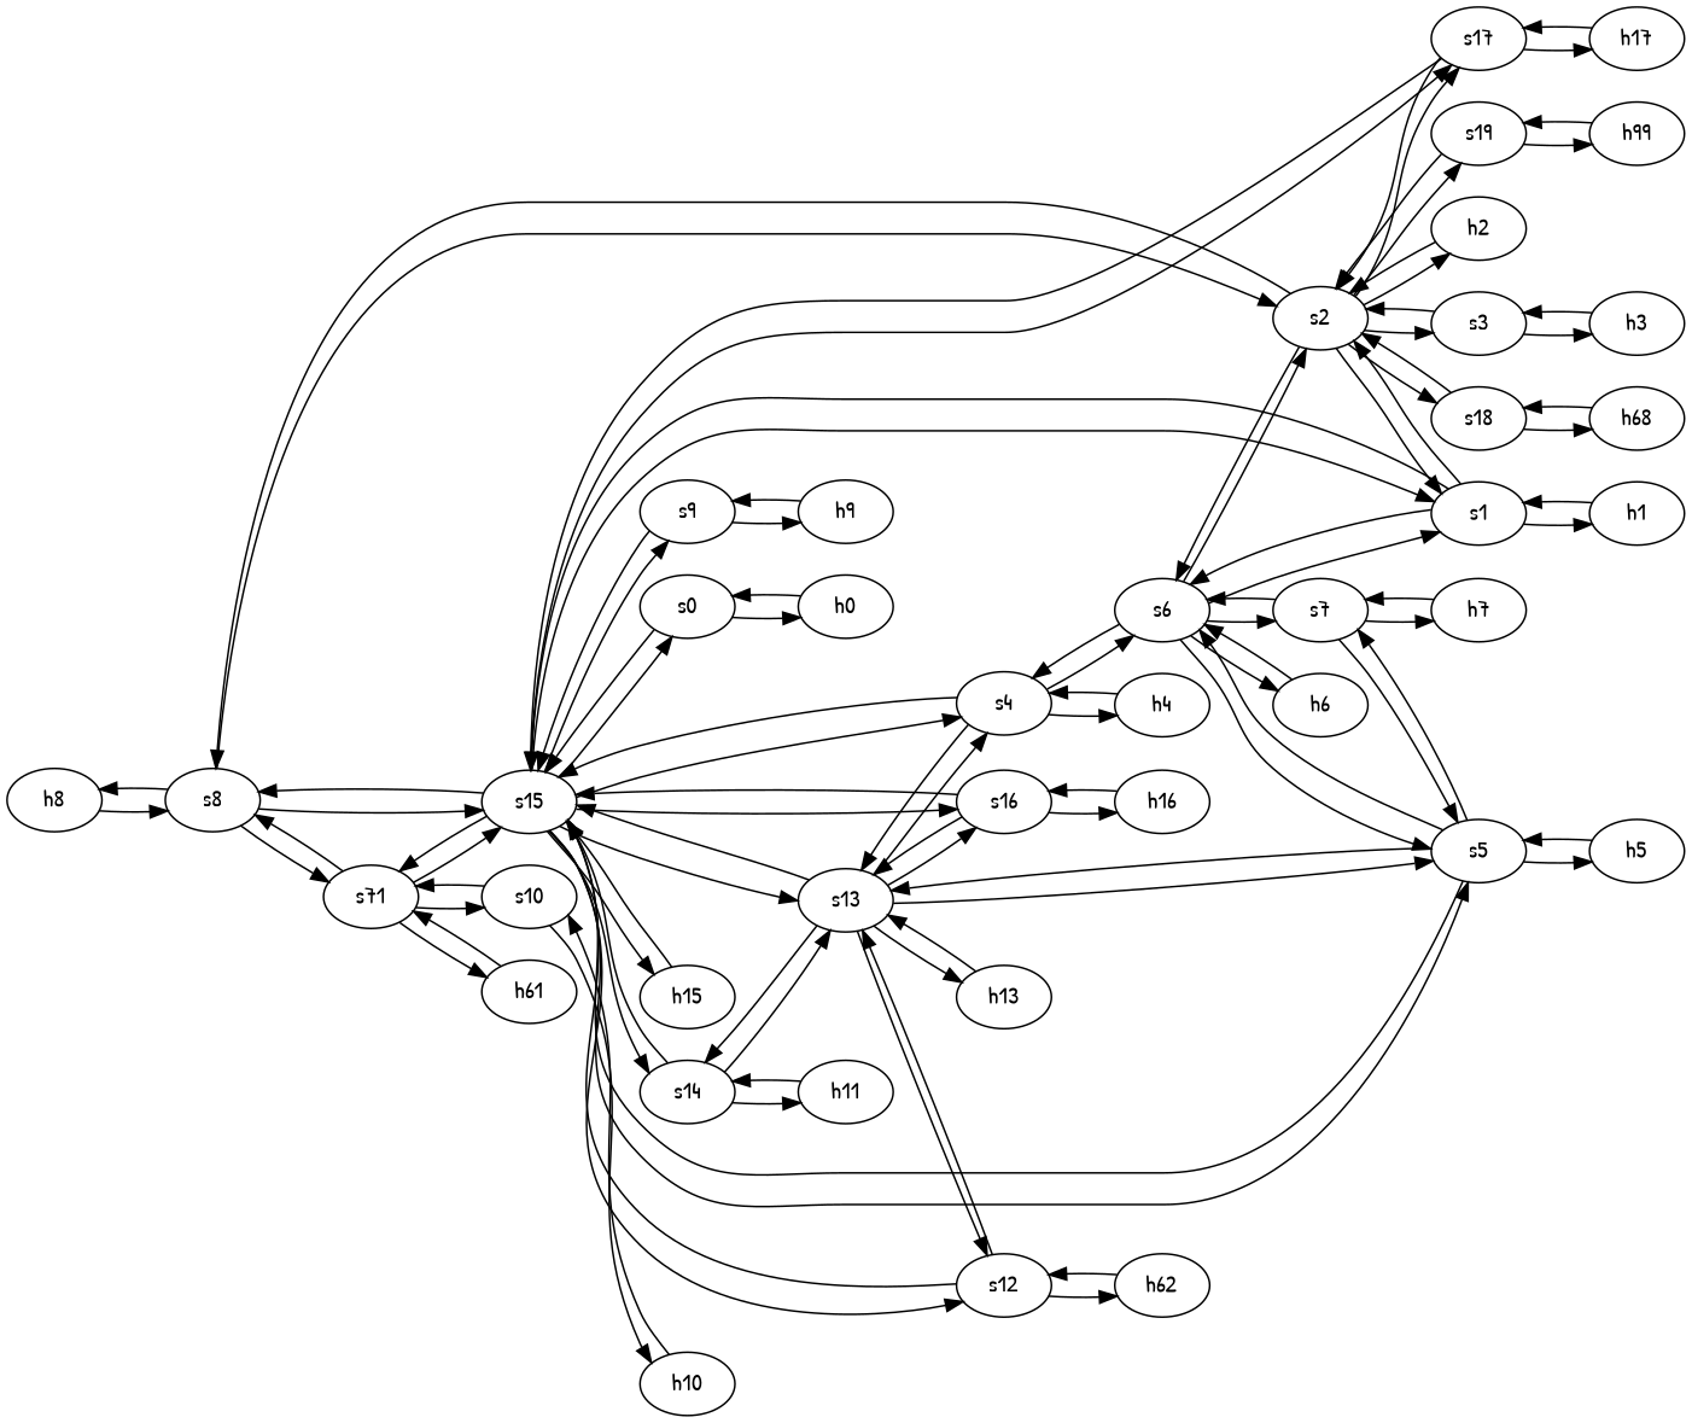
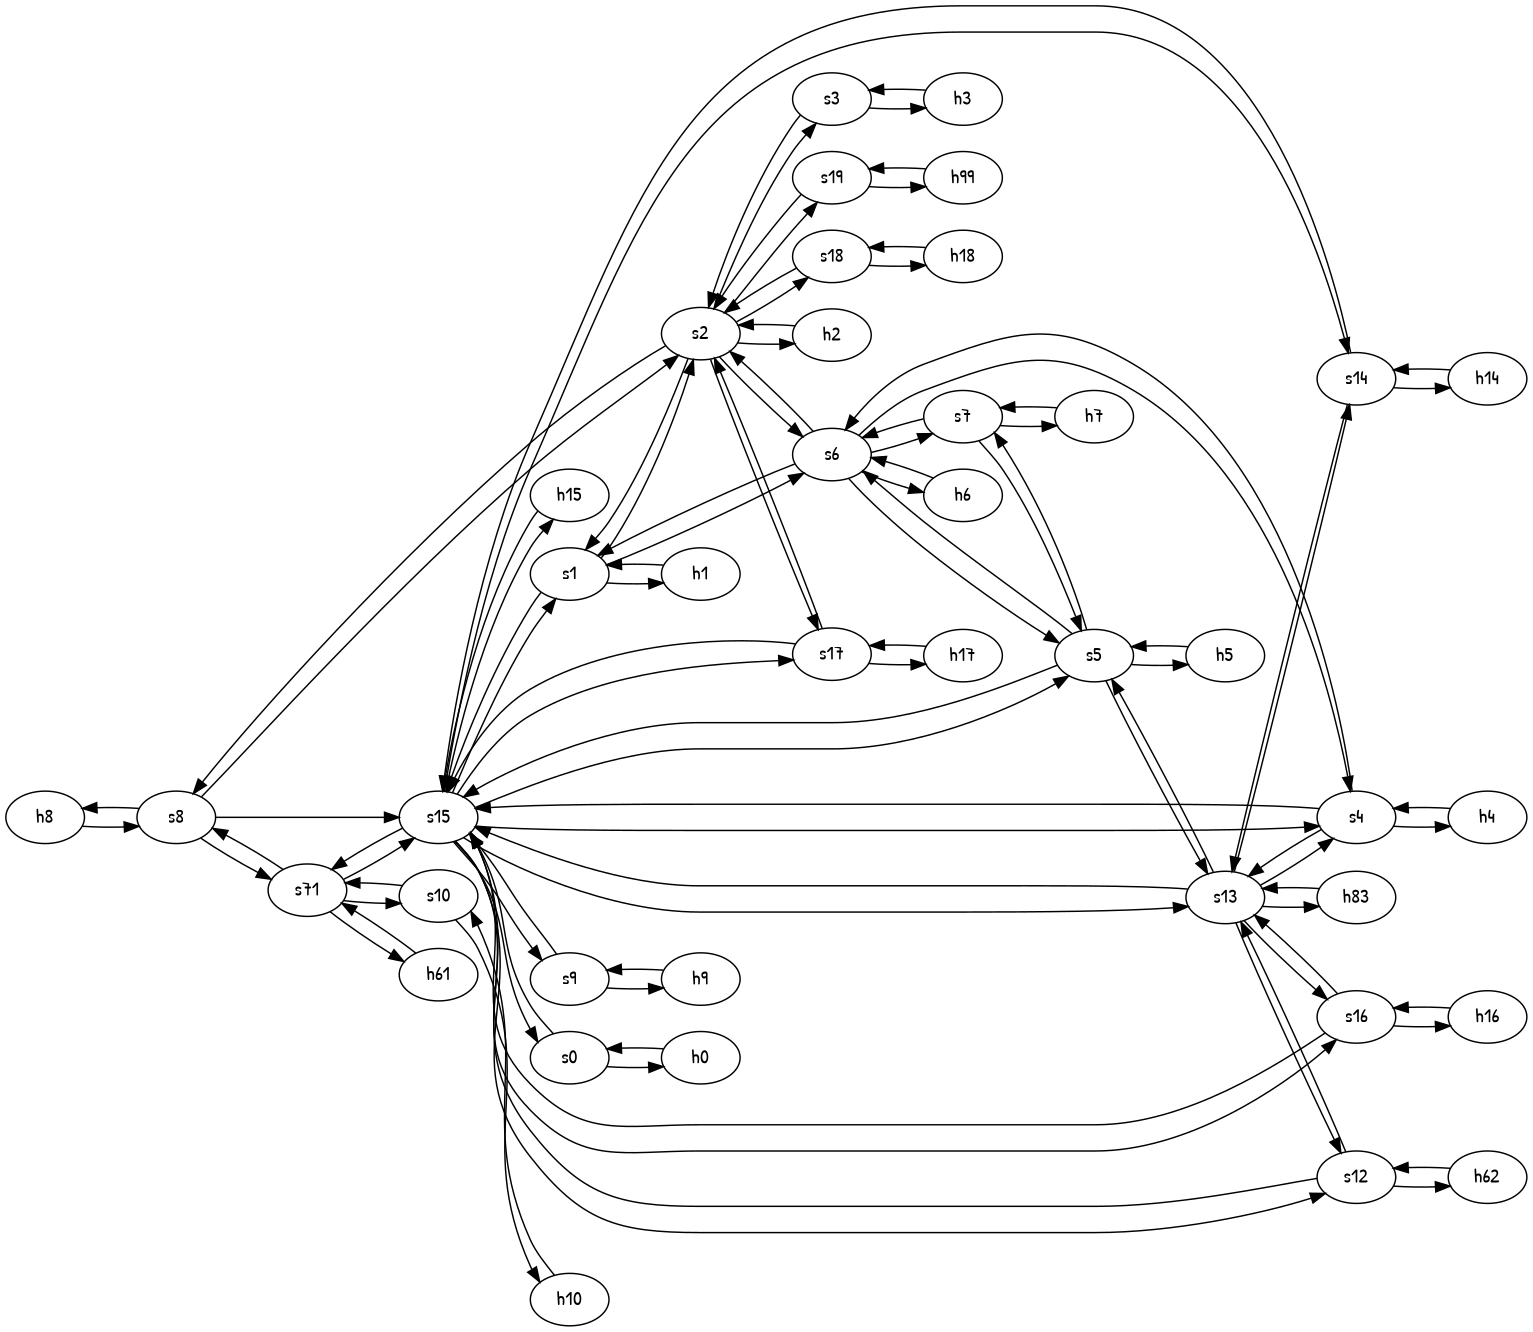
  strict digraph {
    fontname="Patrick Hand"
    rankdir=LR
    node [fontname="Patrick Hand" type=host]
    edge [capacity="1Gbps" cost=1 dst_port=1 fontname="Patrick Hand" src_port=1]
    h8 [ip="111.0.8.8" mac="00:00:00:00:8:8"]
    s8 [type=switch]
    s2 [type=switch]
    s15 [type=switch]
    n5 [label=s71 type=switch]
    h2 [ip="111.0.2.2" mac="00:00:00:00:2:2"]
    s3 [type=switch]
    s1 [type=switch]
    s6 [type=switch]
    s18 [type=switch]
    s19 [type=switch]
    s17 [type=switch]
    s9 [type=switch]
    s0 [type=switch]
    s4 [type=switch]
    s5 [type=switch]
    s13 [type=switch]
    s16 [type=switch]
    s12 [type=switch]
    s14 [type=switch]
    h15 [ip="111.0.15.15" mac="00:00:00:00:15:15"]
    s10 [type=switch]
    n23 [ip="111.0.11.11" label=h61 mac="00:00:00:00:11:11"]
    h9 [ip="111.0.9.9" mac="00:00:00:00:9:9"]
    h3 [ip="111.0.3.3" mac="00:00:00:00:3:3"]
    h1 [ip="111.0.1.1" mac="00:00:00:00:1:1"]
    h6 [ip="111.0.6.6" mac="00:00:00:00:6:6"]
    s7 [type=switch]
-   h18 [ip="111.0.18.18" mac="00:00:00:00:18:18" label=h68]
+   h18 [ip="111.0.18.18" mac="00:00:00:00:18:18"]
    n30 [ip="111.0.19.19" label=h99 mac="00:00:00:00:19:19"]
    h17 [ip="111.0.17.17" mac="00:00:00:00:17:17"]
    h0 [ip="111.0.0.0" mac="00:00:00:00:0:0"]
    h7 [ip="111.0.7.7" mac="00:00:00:00:7:7"]
    h4 [ip="111.0.4.4" mac="00:00:00:00:4:4"]
    h5 [ip="111.0.5.5" mac="00:00:00:00:5:5"]
-   h13 [ip="111.0.13.13" mac="00:00:00:00:13:13"]
+   h13 [ip="111.0.13.13" mac="00:00:00:00:13:13" label=h83]
    h16 [ip="111.0.16.16" mac="00:00:00:00:16:16"]
    n38 [ip="111.0.12.12" label=h62 mac="00:00:00:00:12:12"]
-   h14 [ip="111.0.14.14" mac="00:00:00:00:14:14" label=h11]
+   h14 [ip="111.0.14.14" mac="00:00:00:00:14:14"]
    h10 [ip="111.0.10.10" mac="00:00:00:00:10:10"]
    h8 -> s8
    s8 -> h8
    s8 -> s2 [dst_port=5 src_port=2]
    s8 -> s15 [dst_port=6 src_port=4]
    s8 -> n5 [dst_port=2 src_port=3]
    s2 -> s8 [dst_port=2 src_port=5]
    s2 -> h2
    s2 -> s3 [dst_port=2 src_port=3]
    s2 -> s1 [dst_port=2 src_port=2]
    s2 -> s6 [dst_port=3 src_port=4]
    s2 -> s18 [dst_port=2 src_port=7]
    s2 -> s19 [dst_port=2 src_port=8]
    s2 -> s17 [dst_port=2 src_port=6]
-   s15 -> s8 [dst_port=4 src_port=6]
    s15 -> n5 [dst_port=4 src_port=8]
    s15 -> s1 [dst_port=4 src_port=3]
    s15 -> s17 [dst_port=3 src_port=13]
    s15 -> s9 [dst_port=2 src_port=7]
    s15 -> s0 [dst_port=2 src_port=2]
    s15 -> s4 [dst_port=4 src_port=4]
    s15 -> s5 [dst_port=2 src_port=5]
    s15 -> s13 [dst_port=6 src_port=10]
    s15 -> s16 [dst_port=3 src_port=12]
    s15 -> s12 [dst_port=3 src_port=9]
    s15 -> s14 [dst_port=3 src_port=11]
    s15 -> h15
    n5 -> s8 [dst_port=3 src_port=2]
    n5 -> s15 [dst_port=8 src_port=4]
    n5 -> s10 [dst_port=2 src_port=3]
    n5 -> n23
    h2 -> s2
    s3 -> s2 [dst_port=3 src_port=2]
    s3 -> h3
    s1 -> s2 [dst_port=2 src_port=2]
    s1 -> s15 [dst_port=3 src_port=4]
    s1 -> s6 [dst_port=2 src_port=3]
    s1 -> h1
    s6 -> s2 [dst_port=4 src_port=3]
    s6 -> s1 [dst_port=3 src_port=2]
    s6 -> s4 [dst_port=3 src_port=4]
    s6 -> s5 [dst_port=4 src_port=5]
    s6 -> h6
    s6 -> s7 [dst_port=3 src_port=6]
    s18 -> s2 [dst_port=7 src_port=2]
    s18 -> h18
    s19 -> s2 [dst_port=8 src_port=2]
    s19 -> n30
    s17 -> s2 [dst_port=6 src_port=2]
    s17 -> s15 [dst_port=13 src_port=3]
    s17 -> h17
    s9 -> s15 [dst_port=7 src_port=2]
    s9 -> h9
    s0 -> s15 [dst_port=2 src_port=2]
    s0 -> h0
    s4 -> s15 [dst_port=4 src_port=4]
    s4 -> s6 [dst_port=4 src_port=3]
    s4 -> s13 [dst_port=2 src_port=2]
    s4 -> h4
    s5 -> s15 [dst_port=5 src_port=2]
    s5 -> s6 [dst_port=5 src_port=4]
    s5 -> s13 [dst_port=3 src_port=3]
    s5 -> s7 [dst_port=2 src_port=5]
    s5 -> h5
    s13 -> s15 [dst_port=10 src_port=6]
    s13 -> s4 [dst_port=2 src_port=2]
    s13 -> s5 [dst_port=3 src_port=3]
    s13 -> s16 [dst_port=2 src_port=7]
    s13 -> s12 [dst_port=2 src_port=4]
    s13 -> s14 [dst_port=2 src_port=5]
    s13 -> h13
    s16 -> s15 [dst_port=12 src_port=3]
    s16 -> s13 [dst_port=7 src_port=2]
    s16 -> h16
    s12 -> s15 [dst_port=9 src_port=3]
    s12 -> s13 [dst_port=4 src_port=2]
    s12 -> n38
    s14 -> s15 [dst_port=11 src_port=3]
    s14 -> s13 [dst_port=5 src_port=2]
    s14 -> h14
    h15 -> s15
    s10 -> n5 [dst_port=3 src_port=2]
    s10 -> h10
    n23 -> n5
    h9 -> s9
    h3 -> s3
    h1 -> s1
    h6 -> s6
    s7 -> s6 [dst_port=6 src_port=3]
    s7 -> s5 [dst_port=5 src_port=2]
    s7 -> h7
    h18 -> s18
    n30 -> s19
    h17 -> s17
    h0 -> s0
    h7 -> s7
    h4 -> s4
    h5 -> s5
    h13 -> s13
    h16 -> s16
    n38 -> s12
    h14 -> s14
    h10 -> s10
  }
